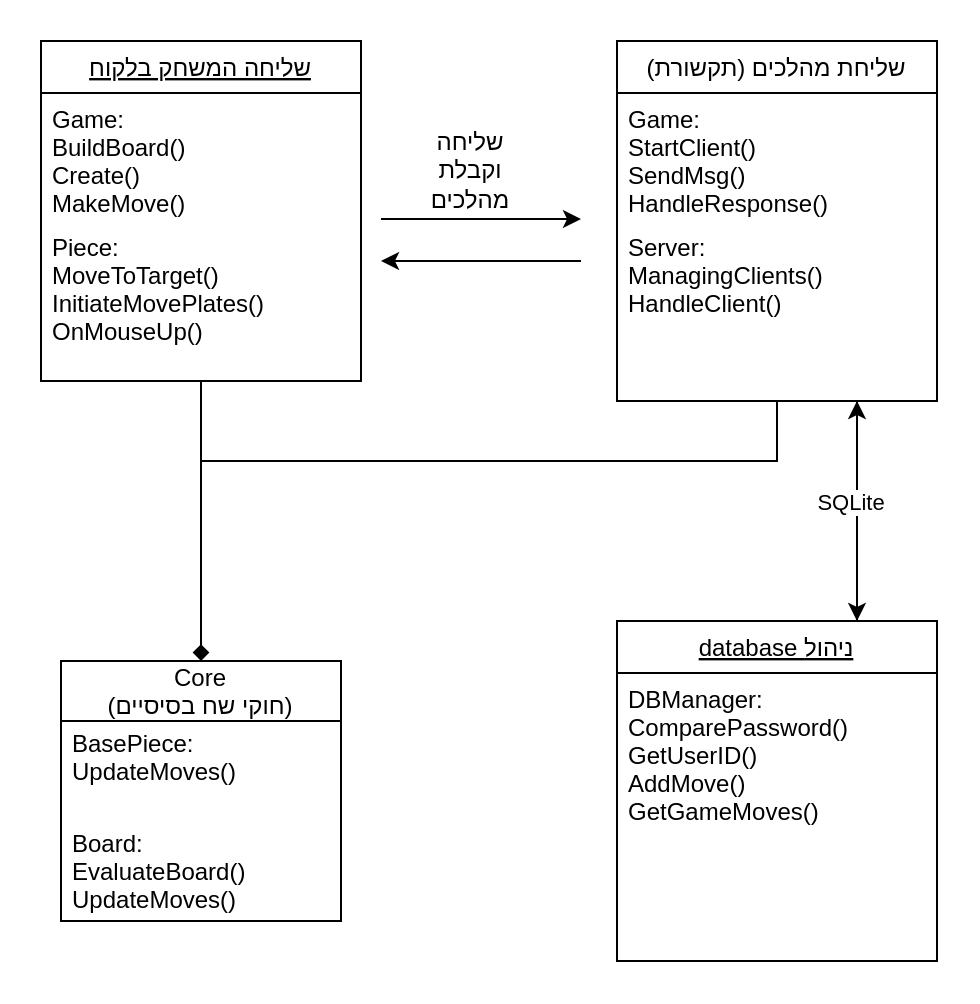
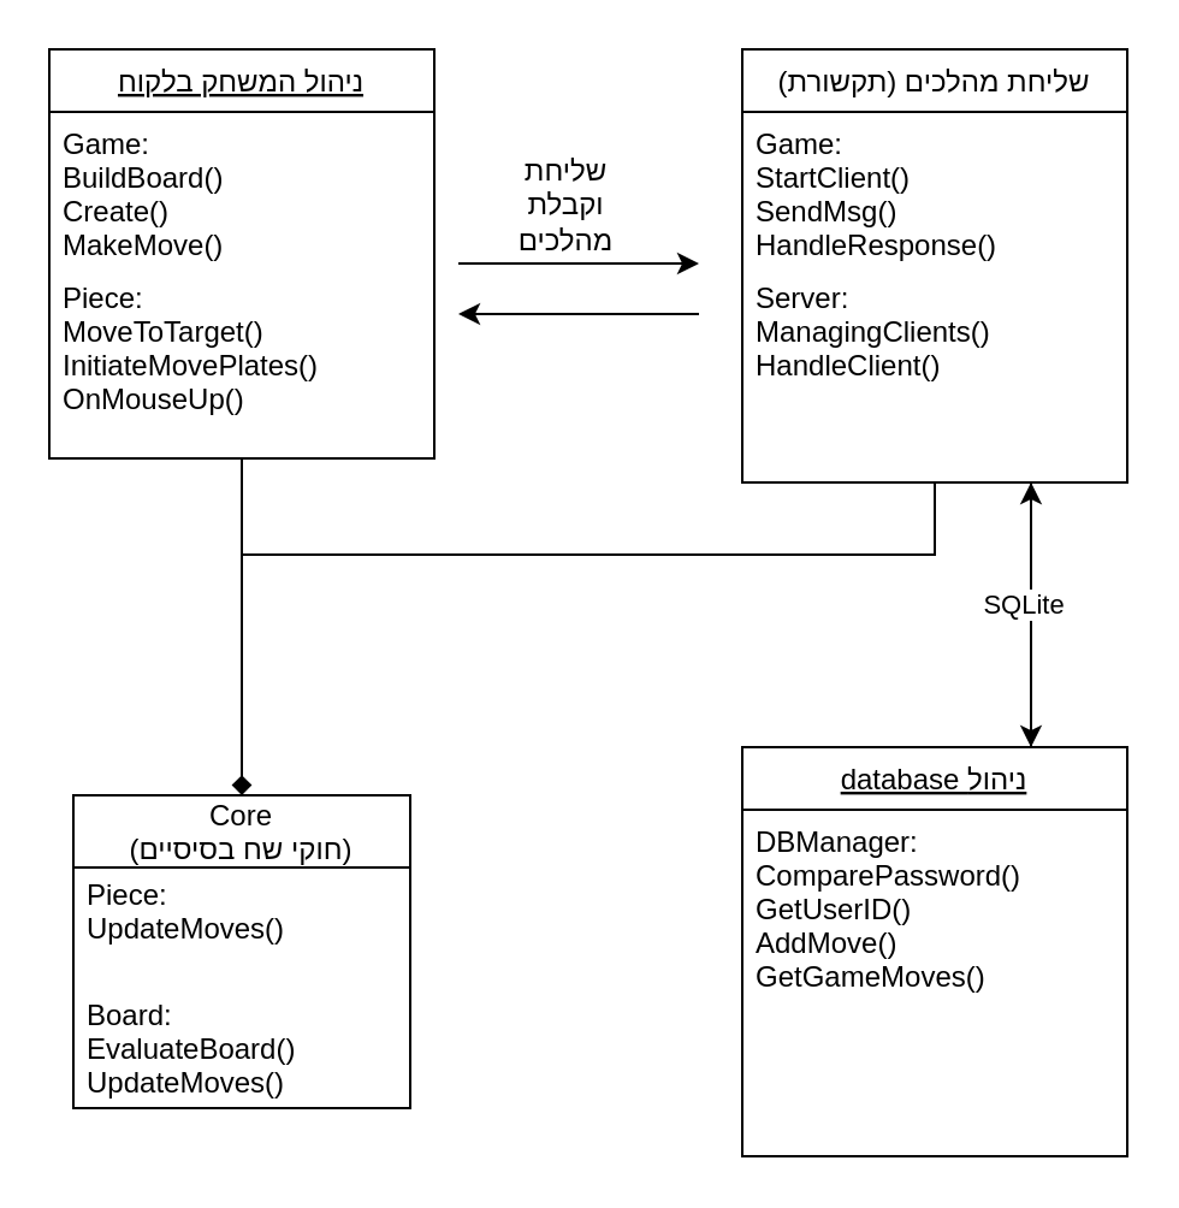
  <mxCell id="0" />
  <mxCell id="1" parent="0" />
  <mxCell id="2" style="edgeStyle=orthogonalEdgeStyle;rounded=0;orthogonalLoop=1;jettySize=auto;html=1;exitX=0.5;exitY=1;exitDx=0;exitDy=0;entryX=0.5;entryY=0;entryDx=0;entryDy=0;endArrow=diamond;" parent="1" source="3" target="14" edge="1"><mxGeometry relative="1" as="geometry"><Array as="points"><mxPoint x="100" y="280" /><mxPoint x="100" y="280" /></Array></mxGeometry></mxCell>
- <mxCell id="3" value="שליחה המשחק בלקוח" style="swimlane;fontStyle=4;align=center;verticalAlign=top;childLayout=stackLayout;horizontal=1;startSize=26;horizontalStack=0;resizeParent=1;resizeLast=0;collapsible=1;marginBottom=0;rounded=0;shadow=0;strokeWidth=1;" parent="1" vertex="1"><mxGeometry x="20" y="20" width="160" height="170" as="geometry"><mxRectangle x="230" y="140" width="160" height="26" as="alternateBounds" /></mxGeometry></mxCell>
+ <mxCell id="3" value="ניהול המשחק בלקוח" style="swimlane;fontStyle=4;align=center;verticalAlign=top;childLayout=stackLayout;horizontal=1;startSize=26;horizontalStack=0;resizeParent=1;resizeLast=0;collapsible=1;marginBottom=0;rounded=0;shadow=0;strokeWidth=1;" parent="1" vertex="1"><mxGeometry x="20" y="20" width="160" height="170" as="geometry"><mxRectangle x="230" y="140" width="160" height="26" as="alternateBounds" /></mxGeometry></mxCell>
  <mxCell id="4" value="Game:&#10;BuildBoard()&#10;Create()&#10;MakeMove()" style="text;align=left;verticalAlign=top;spacingLeft=4;spacingRight=4;overflow=hidden;rotatable=0;points=[[0,0.5],[1,0.5]];portConstraint=eastwest;rounded=0;shadow=0;html=0;" parent="3" vertex="1"><mxGeometry y="26" width="160" height="64" as="geometry" /></mxCell>
  <mxCell id="5" value="Piece:&#10;MoveToTarget()&#10;InitiateMovePlates()&#10;OnMouseUp()" style="text;align=left;verticalAlign=top;spacingLeft=4;spacingRight=4;overflow=hidden;rotatable=0;points=[[0,0.5],[1,0.5]];portConstraint=eastwest;rounded=0;shadow=0;html=0;" parent="3" vertex="1"><mxGeometry y="90" width="160" height="64" as="geometry" /></mxCell>
  <mxCell id="6" style="edgeStyle=orthogonalEdgeStyle;rounded=0;orthogonalLoop=1;jettySize=auto;html=1;entryX=0.5;entryY=0;entryDx=0;entryDy=0;endArrow=none;" parent="1" source="8" target="14" edge="1"><mxGeometry relative="1" as="geometry"><Array as="points"><mxPoint x="388" y="230" /><mxPoint x="100" y="230" /></Array></mxGeometry></mxCell>
  <mxCell id="7" style="edgeStyle=orthogonalEdgeStyle;rounded=0;orthogonalLoop=1;jettySize=auto;html=1;exitX=0.75;exitY=1;exitDx=0;exitDy=0;entryX=0.75;entryY=0;entryDx=0;entryDy=0;" edge="1" parent="1" source="8" target="17"><mxGeometry relative="1" as="geometry" /></mxCell>
  <mxCell id="8" value="שליחת מהלכים (תקשורת)" style="swimlane;fontStyle=0;align=center;verticalAlign=top;childLayout=stackLayout;horizontal=1;startSize=26;horizontalStack=0;resizeParent=1;resizeLast=0;collapsible=1;marginBottom=0;rounded=0;shadow=0;strokeWidth=1;" parent="1" vertex="1"><mxGeometry x="308" y="20" width="160" height="180" as="geometry"><mxRectangle x="508" y="120" width="160" height="26" as="alternateBounds" /></mxGeometry></mxCell>
  <mxCell id="9" value="Game:&#10;StartClient()&#10;SendMsg()&#10;HandleResponse()&#10;" style="text;align=left;verticalAlign=top;spacingLeft=4;spacingRight=4;overflow=hidden;rotatable=0;points=[[0,0.5],[1,0.5]];portConstraint=eastwest;rounded=0;shadow=0;html=0;" parent="8" vertex="1"><mxGeometry y="26" width="160" height="64" as="geometry" /></mxCell>
  <mxCell id="10" value="Server:&#10;ManagingClients()&#10;HandleClient()" style="text;align=left;verticalAlign=top;spacingLeft=4;spacingRight=4;overflow=hidden;rotatable=0;points=[[0,0.5],[1,0.5]];portConstraint=eastwest;rounded=0;shadow=0;html=0;" parent="8" vertex="1"><mxGeometry y="90" width="160" height="90" as="geometry" /></mxCell>
  <mxCell id="11" value="" style="endArrow=classic;html=1;rounded=0;" parent="1" edge="1"><mxGeometry width="50" height="50" relative="1" as="geometry"><mxPoint x="190" y="109" as="sourcePoint" /><mxPoint x="290" y="109" as="targetPoint" /></mxGeometry></mxCell>
  <mxCell id="12" value="" style="endArrow=classic;html=1;rounded=0;" parent="1" edge="1"><mxGeometry width="50" height="50" relative="1" as="geometry"><mxPoint x="290" y="130" as="sourcePoint" /><mxPoint x="190" y="130" as="targetPoint" /></mxGeometry></mxCell>
- <mxCell id="13" value="שליחה וקבלת מהלכים" style="text;html=1;strokeColor=none;fillColor=none;align=center;verticalAlign=middle;whiteSpace=wrap;rounded=0;" parent="1" vertex="1"><mxGeometry x="200" y="70" width="70" height="30" as="geometry" /></mxCell>
+ <mxCell id="13" value="שליחת וקבלת מהלכים" style="text;html=1;strokeColor=none;fillColor=none;align=center;verticalAlign=middle;whiteSpace=wrap;rounded=0;" parent="1" vertex="1"><mxGeometry x="200" y="70" width="70" height="30" as="geometry" /></mxCell>
  <mxCell id="14" value="Core&#10;(חוקי שח בסיסיים)" style="swimlane;fontStyle=0;childLayout=stackLayout;horizontal=1;startSize=30;horizontalStack=0;resizeParent=1;resizeParentMax=0;resizeLast=0;collapsible=1;marginBottom=0;" parent="1" vertex="1"><mxGeometry x="30" y="330" width="140" height="130" as="geometry" /></mxCell>
- <mxCell id="15" value="BasePiece:&#10;UpdateMoves()&#10;" style="text;strokeColor=none;fillColor=none;align=left;verticalAlign=middle;spacingLeft=4;spacingRight=4;overflow=hidden;points=[[0,0.5],[1,0.5]];portConstraint=eastwest;rotatable=0;" parent="14" vertex="1"><mxGeometry y="30" width="140" height="50" as="geometry" /></mxCell>
+ <mxCell id="15" value="Piece:&#10;UpdateMoves()&#10;" style="text;strokeColor=none;fillColor=none;align=left;verticalAlign=middle;spacingLeft=4;spacingRight=4;overflow=hidden;points=[[0,0.5],[1,0.5]];portConstraint=eastwest;rotatable=0;" parent="14" vertex="1"><mxGeometry y="30" width="140" height="50" as="geometry" /></mxCell>
  <mxCell id="16" value="Board:&#10;EvaluateBoard()&#10;UpdateMoves()" style="text;strokeColor=none;fillColor=none;align=left;verticalAlign=middle;spacingLeft=4;spacingRight=4;overflow=hidden;points=[[0,0.5],[1,0.5]];portConstraint=eastwest;rotatable=0;" parent="14" vertex="1"><mxGeometry y="80" width="140" height="50" as="geometry" /></mxCell>
  <mxCell id="17" value="database ניהול" style="swimlane;fontStyle=4;align=center;verticalAlign=top;childLayout=stackLayout;horizontal=1;startSize=26;horizontalStack=0;resizeParent=1;resizeLast=0;collapsible=1;marginBottom=0;rounded=0;shadow=0;strokeWidth=1;" vertex="1" parent="1"><mxGeometry x="308" y="310" width="160" height="170" as="geometry"><mxRectangle x="230" y="140" width="160" height="26" as="alternateBounds" /></mxGeometry></mxCell>
  <mxCell id="18" value="DBManager:&#10;ComparePassword()&#10;GetUserID()&#10;AddMove()&#10;GetGameMoves()" style="text;align=left;verticalAlign=top;spacingLeft=4;spacingRight=4;overflow=hidden;rotatable=0;points=[[0,0.5],[1,0.5]];portConstraint=eastwest;rounded=0;shadow=0;html=0;" vertex="1" parent="17"><mxGeometry y="26" width="160" height="84" as="geometry" /></mxCell>
  <mxCell id="19" value="" style="endArrow=classic;html=1;rounded=0;exitX=0.75;exitY=0;exitDx=0;exitDy=0;entryX=0.75;entryY=1;entryDx=0;entryDy=0;" edge="1" parent="1" source="17" target="8"><mxGeometry width="50" height="50" relative="1" as="geometry"><mxPoint x="310" y="270" as="sourcePoint" /><mxPoint x="360" y="220" as="targetPoint" /></mxGeometry></mxCell>
  <mxCell id="20" value="SQLite" style="edgeLabel;html=1;align=center;verticalAlign=middle;resizable=0;points=[];" vertex="1" connectable="0" parent="19"><mxGeometry x="0.176" relative="1" as="geometry"><mxPoint x="-4" y="5" as="offset" /></mxGeometry></mxCell>
